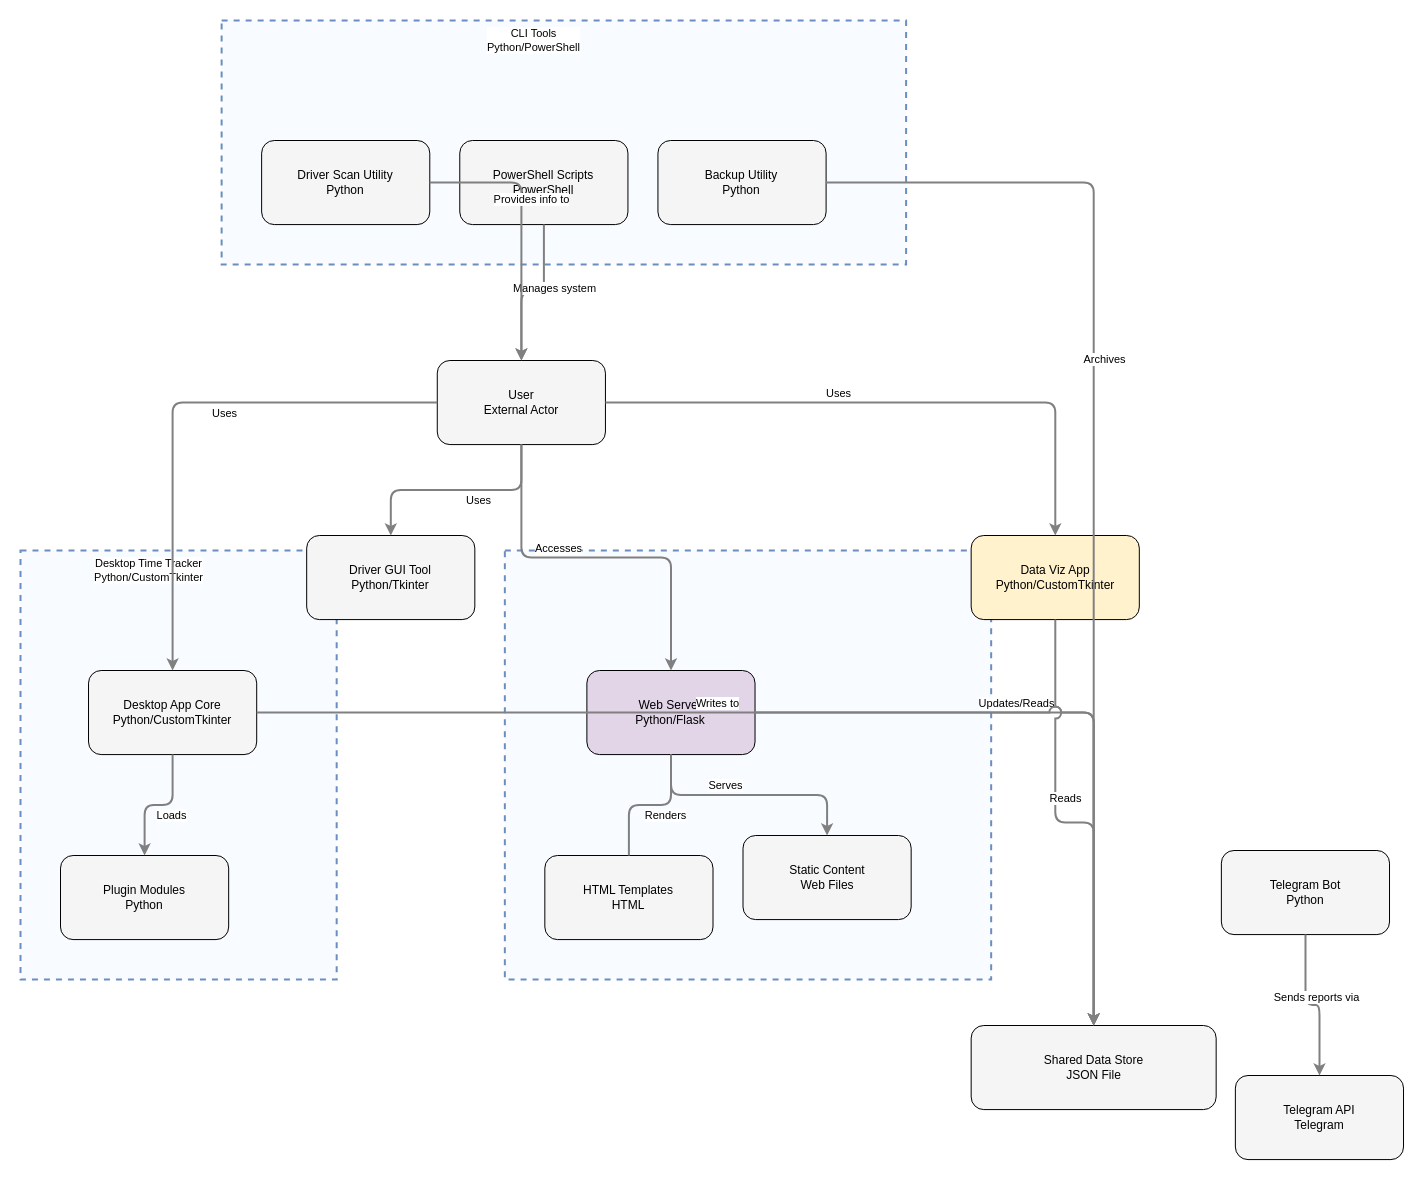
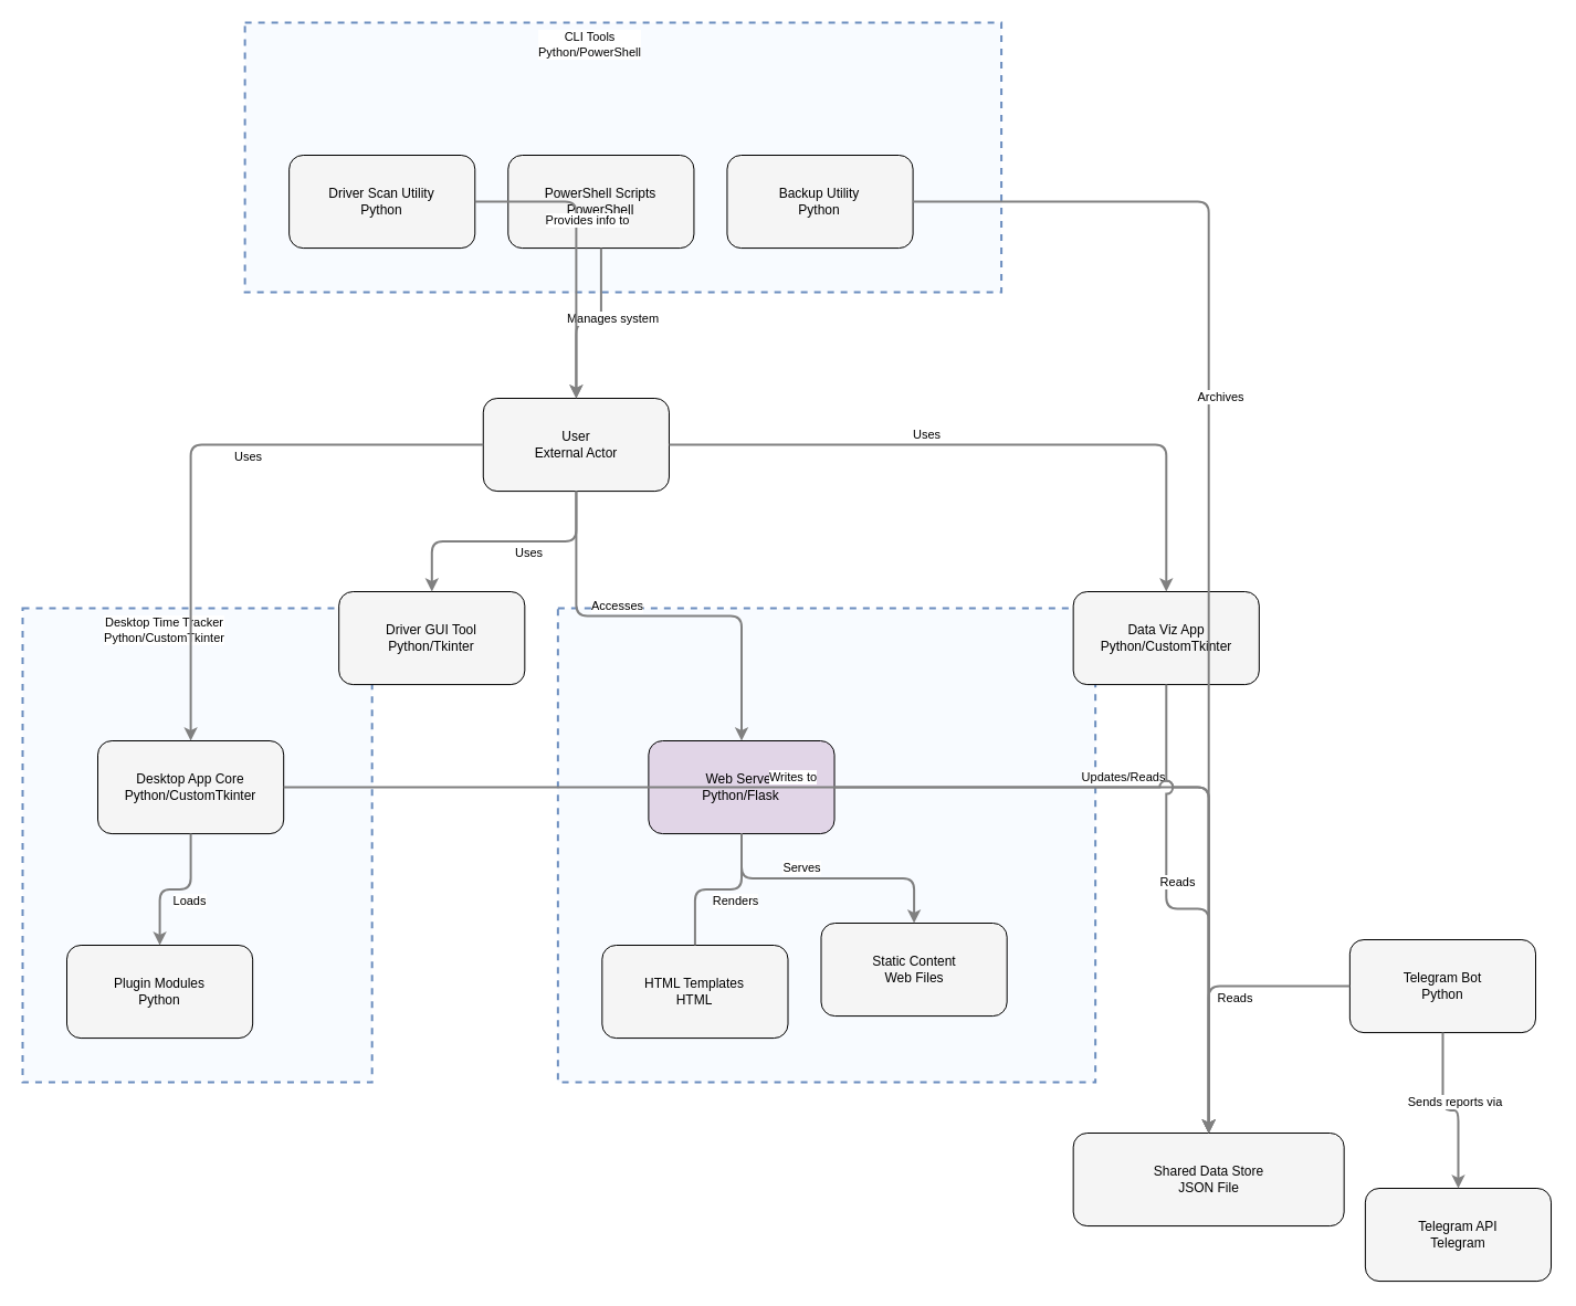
  <mxCell id="0" />
  <mxCell id="1" parent="0" />
  <mxCell id="2" value="" style="html=1;whiteSpace=wrap;container=1;fillColor=#dae8fc;strokeColor=#6c8ebf;dashed=1;fillOpacity=20;strokeWidth=2;containerType=none;recursiveResize=0;movable=1;resizable=1;autosize=0;dropTarget=0" vertex="1" parent="1"><mxGeometry x="221.125" y="20" width="684.473" height="244.079" as="geometry" /></mxCell>
  <mxCell id="3" value="CLI Tools&lt;br&gt;Python/PowerShell" style="edgeLabel;html=1;align=center;verticalAlign=middle;resizable=0;labelBackgroundColor=white;spacing=5" vertex="1" parent="1"><mxGeometry x="229.125" y="28" width="608.473" height="24" as="geometry" /></mxCell>
  <mxCell id="4" value="" style="html=1;whiteSpace=wrap;container=1;fillColor=#dae8fc;strokeColor=#6c8ebf;dashed=1;fillOpacity=20;strokeWidth=2;containerType=none;recursiveResize=0;movable=1;resizable=1;autosize=0;dropTarget=0" vertex="1" parent="1"><mxGeometry x="20" y="550" width="316.184" height="429.079" as="geometry" /></mxCell>
  <mxCell id="5" value="Desktop Time Tracker&lt;br&gt;Python/CustomTkinter" style="edgeLabel;html=1;align=center;verticalAlign=middle;resizable=0;labelBackgroundColor=white;spacing=5" vertex="1" parent="1"><mxGeometry x="28" y="558" width="240.184" height="24" as="geometry" /></mxCell>
  <mxCell id="6" value="" style="html=1;whiteSpace=wrap;container=1;fillColor=#dae8fc;strokeColor=#6c8ebf;dashed=1;fillOpacity=20;strokeWidth=2;containerType=none;recursiveResize=0;movable=1;resizable=1;autosize=0;dropTarget=0" vertex="1" parent="1"><mxGeometry x="504.342" y="550" width="486.316" height="429.079" as="geometry" /></mxCell>
  <mxCell id="7" value="User&lt;br&gt;External Actor" style="rounded=1;whiteSpace=wrap;html=1;fillColor=#f5f5f5" vertex="1" parent="1"><mxGeometry x="436.783" y="360" width="168.158" height="84.079" as="geometry" /></mxCell>
- <mxCell id="8" value="Data Viz App&lt;br&gt;Python/CustomTkinter" style="rounded=1;whiteSpace=wrap;html=1;fillColor=#fff2cc;" vertex="1" parent="1"><mxGeometry x="970.658" y="535" width="168.158" height="84.079" as="geometry" /></mxCell>
+ <mxCell id="8" value="Data Viz App&lt;br&gt;Python/CustomTkinter" style="rounded=1;whiteSpace=wrap;html=1;fillColor=#f5f5f5" vertex="1" parent="1"><mxGeometry x="970.658" y="535" width="168.158" height="84.079" as="geometry" /></mxCell>
  <mxCell id="9" value="Driver GUI Tool&lt;br&gt;Python/Tkinter" style="rounded=1;whiteSpace=wrap;html=1;fillColor=#f5f5f5" vertex="1" parent="1"><mxGeometry x="306.184" y="535" width="168.158" height="84.079" as="geometry" /></mxCell>
  <mxCell id="10" value="Telegram Bot&lt;br&gt;Python" style="rounded=1;whiteSpace=wrap;html=1;fillColor=#f5f5f5" vertex="1" parent="1"><mxGeometry x="1220.855" y="850" width="168.158" height="84.079" as="geometry" /></mxCell>
  <mxCell id="11" value="Shared Data Store&lt;br&gt;JSON File" style="rounded=1;whiteSpace=wrap;html=1;fillColor=#f5f5f5" vertex="1" parent="1"><mxGeometry x="970.658" y="1025" width="245" height="84.079" as="geometry" /></mxCell>
  <mxCell id="12" value="Telegram API&lt;br&gt;Telegram" style="rounded=1;whiteSpace=wrap;html=1;fillColor=#f5f5f5" vertex="1" parent="1"><mxGeometry x="1234.855" y="1075" width="168.158" height="84.079" as="geometry" /></mxCell>
  <mxCell id="13" value="Web Server&lt;br&gt;Python/Flask" style="rounded=1;whiteSpace=wrap;html=1;fillColor=#e1d5e7;" vertex="1" parent="6"><mxGeometry x="82.039" y="120" width="168.158" height="84.079" as="geometry" /></mxCell>
  <mxCell id="14" value="Static Content&lt;br&gt;Web Files" style="rounded=1;whiteSpace=wrap;html=1;fillColor=#f5f5f5" vertex="1" parent="6"><mxGeometry x="238.158" y="285" width="168.158" height="84.079" as="geometry" /></mxCell>
  <mxCell id="15" value="HTML Templates&lt;br&gt;HTML" style="rounded=1;whiteSpace=wrap;html=1;fillColor=#f5f5f5" vertex="1" parent="6"><mxGeometry x="40" y="305" width="168.158" height="84.079" as="geometry" /></mxCell>
  <mxCell id="16" value="Desktop App Core&lt;br&gt;Python/CustomTkinter" style="rounded=1;whiteSpace=wrap;html=1;fillColor=#f5f5f5" vertex="1" parent="4"><mxGeometry x="68.026" y="120" width="168.158" height="84.079" as="geometry" /></mxCell>
  <mxCell id="17" value="Plugin Modules&lt;br&gt;Python" style="rounded=1;whiteSpace=wrap;html=1;fillColor=#f5f5f5" vertex="1" parent="4"><mxGeometry x="40" y="305" width="168.158" height="84.079" as="geometry" /></mxCell>
  <mxCell id="18" value="Backup Utility&lt;br&gt;Python" style="rounded=1;whiteSpace=wrap;html=1;fillColor=#f5f5f5" vertex="1" parent="2"><mxGeometry x="436.316" y="120" width="168.158" height="84.079" as="geometry" /></mxCell>
  <mxCell id="19" value="PowerShell Scripts&lt;br&gt;PowerShell" style="rounded=1;whiteSpace=wrap;html=1;fillColor=#f5f5f5" vertex="1" parent="2"><mxGeometry x="238.158" y="120" width="168.158" height="84.079" as="geometry" /></mxCell>
  <mxCell id="20" value="Driver Scan Utility&lt;br&gt;Python" style="rounded=1;whiteSpace=wrap;html=1;fillColor=#f5f5f5" vertex="1" parent="2"><mxGeometry x="40" y="120" width="168.158" height="84.079" as="geometry" /></mxCell>
  <mxCell id="21" style="edgeStyle=orthogonalEdgeStyle;rounded=1;orthogonalLoop=1;jettySize=auto;html=1;strokeColor=#808080;strokeWidth=2;jumpStyle=arc;jumpSize=10;spacing=15;labelBackgroundColor=white;labelBorderColor=none" edge="1" parent="1" source="7" target="16"><mxGeometry relative="1" as="geometry" /></mxCell>
  <mxCell id="22" value="Uses" style="edgeLabel;html=1;align=center;verticalAlign=middle;resizable=0;points=[];" vertex="1" connectable="0" parent="21"><mxGeometry x="-0.2" y="10" relative="1" as="geometry"><mxPoint as="offset" /></mxGeometry></mxCell>
  <mxCell id="23" style="edgeStyle=orthogonalEdgeStyle;rounded=1;orthogonalLoop=1;jettySize=auto;html=1;strokeColor=#808080;strokeWidth=2;jumpStyle=arc;jumpSize=10;spacing=15;labelBackgroundColor=white;labelBorderColor=none" edge="1" parent="1" source="7" target="13"><mxGeometry relative="1" as="geometry" /></mxCell>
  <mxCell id="24" value="Accesses" style="edgeLabel;html=1;align=center;verticalAlign=middle;resizable=0;points=[];" vertex="1" connectable="0" parent="23"><mxGeometry x="-0.2" y="10" relative="1" as="geometry"><mxPoint as="offset" /></mxGeometry></mxCell>
  <mxCell id="25" style="edgeStyle=orthogonalEdgeStyle;rounded=1;orthogonalLoop=1;jettySize=auto;html=1;strokeColor=#808080;strokeWidth=2;jumpStyle=arc;jumpSize=10;spacing=15;labelBackgroundColor=white;labelBorderColor=none" edge="1" parent="1" source="7" target="8"><mxGeometry relative="1" as="geometry" /></mxCell>
  <mxCell id="26" value="Uses" style="edgeLabel;html=1;align=center;verticalAlign=middle;resizable=0;points=[];" vertex="1" connectable="0" parent="25"><mxGeometry x="-0.2" y="10" relative="1" as="geometry"><mxPoint as="offset" /></mxGeometry></mxCell>
  <mxCell id="27" style="edgeStyle=orthogonalEdgeStyle;rounded=1;orthogonalLoop=1;jettySize=auto;html=1;strokeColor=#808080;strokeWidth=2;jumpStyle=arc;jumpSize=10;spacing=15;labelBackgroundColor=white;labelBorderColor=none" edge="1" parent="1" source="7" target="9"><mxGeometry relative="1" as="geometry" /></mxCell>
  <mxCell id="28" value="Uses" style="edgeLabel;html=1;align=center;verticalAlign=middle;resizable=0;points=[];" vertex="1" connectable="0" parent="27"><mxGeometry x="-0.2" y="10" relative="1" as="geometry"><mxPoint as="offset" /></mxGeometry></mxCell>
  <mxCell id="29" style="edgeStyle=orthogonalEdgeStyle;rounded=1;orthogonalLoop=1;jettySize=auto;html=1;strokeColor=#808080;strokeWidth=2;jumpStyle=arc;jumpSize=10;spacing=15;labelBackgroundColor=white;labelBorderColor=none" edge="1" parent="1" source="13" target="14"><mxGeometry relative="1" as="geometry" /></mxCell>
  <mxCell id="30" value="Serves" style="edgeLabel;html=1;align=center;verticalAlign=middle;resizable=0;points=[];" vertex="1" connectable="0" parent="29"><mxGeometry x="-0.2" y="10" relative="1" as="geometry"><mxPoint as="offset" /></mxGeometry></mxCell>
  <mxCell id="31" style="edgeStyle=orthogonalEdgeStyle;rounded=1;orthogonalLoop=1;jettySize=auto;html=1;strokeColor=#808080;strokeWidth=2;jumpStyle=arc;jumpSize=10;spacing=15;labelBackgroundColor=white;labelBorderColor=none;endArrow=none;" edge="1" parent="1" source="13" target="15"><mxGeometry relative="1" as="geometry" /></mxCell>
  <mxCell id="32" value="Renders" style="edgeLabel;html=1;align=center;verticalAlign=middle;resizable=0;points=[];" vertex="1" connectable="0" parent="31"><mxGeometry x="-0.2" y="10" relative="1" as="geometry"><mxPoint as="offset" /></mxGeometry></mxCell>
  <mxCell id="33" style="edgeStyle=orthogonalEdgeStyle;rounded=1;orthogonalLoop=1;jettySize=auto;html=1;strokeColor=#808080;strokeWidth=2;jumpStyle=arc;jumpSize=10;spacing=15;labelBackgroundColor=white;labelBorderColor=none" edge="1" parent="1" source="13" target="11"><mxGeometry relative="1" as="geometry" /></mxCell>
  <mxCell id="34" value="Updates/Reads" style="edgeLabel;html=1;align=center;verticalAlign=middle;resizable=0;points=[];" vertex="1" connectable="0" parent="33"><mxGeometry x="-0.2" y="10" relative="1" as="geometry"><mxPoint as="offset" /></mxGeometry></mxCell>
  <mxCell id="35" style="edgeStyle=orthogonalEdgeStyle;rounded=1;orthogonalLoop=1;jettySize=auto;html=1;strokeColor=#808080;strokeWidth=2;jumpStyle=arc;jumpSize=10;spacing=15;labelBackgroundColor=white;labelBorderColor=none" edge="1" parent="1" source="19" target="7"><mxGeometry relative="1" as="geometry" /></mxCell>
  <mxCell id="36" value="Manages system" style="edgeLabel;html=1;align=center;verticalAlign=middle;resizable=0;points=[];" vertex="1" connectable="0" parent="35"><mxGeometry x="-0.2" y="10" relative="1" as="geometry"><mxPoint as="offset" /></mxGeometry></mxCell>
  <mxCell id="37" style="edgeStyle=orthogonalEdgeStyle;rounded=1;orthogonalLoop=1;jettySize=auto;html=1;strokeColor=#808080;strokeWidth=2;jumpStyle=arc;jumpSize=10;spacing=15;labelBackgroundColor=white;labelBorderColor=none" edge="1" parent="1" source="20" target="7"><mxGeometry relative="1" as="geometry" /></mxCell>
  <mxCell id="38" value="Provides info to" style="edgeLabel;html=1;align=center;verticalAlign=middle;resizable=0;points=[];" vertex="1" connectable="0" parent="37"><mxGeometry x="-0.2" y="10" relative="1" as="geometry"><mxPoint as="offset" /></mxGeometry></mxCell>
  <mxCell id="39" style="edgeStyle=orthogonalEdgeStyle;rounded=1;orthogonalLoop=1;jettySize=auto;html=1;strokeColor=#808080;strokeWidth=2;jumpStyle=arc;jumpSize=10;spacing=15;labelBackgroundColor=white;labelBorderColor=none" edge="1" parent="1" source="18" target="11"><mxGeometry relative="1" as="geometry" /></mxCell>
  <mxCell id="40" value="Archives" style="edgeLabel;html=1;align=center;verticalAlign=middle;resizable=0;points=[];" vertex="1" connectable="0" parent="39"><mxGeometry x="-0.2" y="10" relative="1" as="geometry"><mxPoint as="offset" /></mxGeometry></mxCell>
  <mxCell id="41" style="edgeStyle=orthogonalEdgeStyle;rounded=1;orthogonalLoop=1;jettySize=auto;html=1;strokeColor=#808080;strokeWidth=2;jumpStyle=arc;jumpSize=10;spacing=15;labelBackgroundColor=white;labelBorderColor=none" edge="1" parent="1" source="8" target="11"><mxGeometry relative="1" as="geometry" /></mxCell>
  <mxCell id="42" value="Reads" style="edgeLabel;html=1;align=center;verticalAlign=middle;resizable=0;points=[];" vertex="1" connectable="0" parent="41"><mxGeometry x="-0.2" y="10" relative="1" as="geometry"><mxPoint as="offset" /></mxGeometry></mxCell>
+ <mxCell id="43" style="edgeStyle=orthogonalEdgeStyle;rounded=1;orthogonalLoop=1;jettySize=auto;html=1;strokeColor=#808080;strokeWidth=2;jumpStyle=arc;jumpSize=10;spacing=15;labelBackgroundColor=white;labelBorderColor=none" edge="1" parent="1" source="10" target="11"><mxGeometry relative="1" as="geometry" /></mxCell>
+ <mxCell id="44" value="Reads" style="edgeLabel;html=1;align=center;verticalAlign=middle;resizable=0;points=[];" vertex="1" connectable="0" parent="43"><mxGeometry x="-0.2" y="10" relative="1" as="geometry"><mxPoint as="offset" /></mxGeometry></mxCell>
  <mxCell id="45" style="edgeStyle=orthogonalEdgeStyle;rounded=1;orthogonalLoop=1;jettySize=auto;html=1;strokeColor=#808080;strokeWidth=2;jumpStyle=arc;jumpSize=10;spacing=15;labelBackgroundColor=white;labelBorderColor=none" edge="1" parent="1" source="10" target="12"><mxGeometry relative="1" as="geometry" /></mxCell>
  <mxCell id="46" value="Sends reports via" style="edgeLabel;html=1;align=center;verticalAlign=middle;resizable=0;points=[];" vertex="1" connectable="0" parent="45"><mxGeometry x="-0.2" y="10" relative="1" as="geometry"><mxPoint as="offset" /></mxGeometry></mxCell>
  <mxCell id="47" style="edgeStyle=orthogonalEdgeStyle;rounded=1;orthogonalLoop=1;jettySize=auto;html=1;strokeColor=#808080;strokeWidth=2;jumpStyle=arc;jumpSize=10;spacing=15;labelBackgroundColor=white;labelBorderColor=none" edge="1" parent="1" source="16" target="17"><mxGeometry relative="1" as="geometry" /></mxCell>
  <mxCell id="48" value="Loads" style="edgeLabel;html=1;align=center;verticalAlign=middle;resizable=0;points=[];" vertex="1" connectable="0" parent="47"><mxGeometry x="-0.2" y="10" relative="1" as="geometry"><mxPoint as="offset" /></mxGeometry></mxCell>
  <mxCell id="49" style="edgeStyle=orthogonalEdgeStyle;rounded=1;orthogonalLoop=1;jettySize=auto;html=1;strokeColor=#808080;strokeWidth=2;jumpStyle=arc;jumpSize=10;spacing=15;labelBackgroundColor=white;labelBorderColor=none" edge="1" parent="1" source="16" target="11"><mxGeometry relative="1" as="geometry" /></mxCell>
  <mxCell id="50" value="Writes to" style="edgeLabel;html=1;align=center;verticalAlign=middle;resizable=0;points=[];" vertex="1" connectable="0" parent="49"><mxGeometry x="-0.2" y="10" relative="1" as="geometry"><mxPoint as="offset" /></mxGeometry></mxCell>
